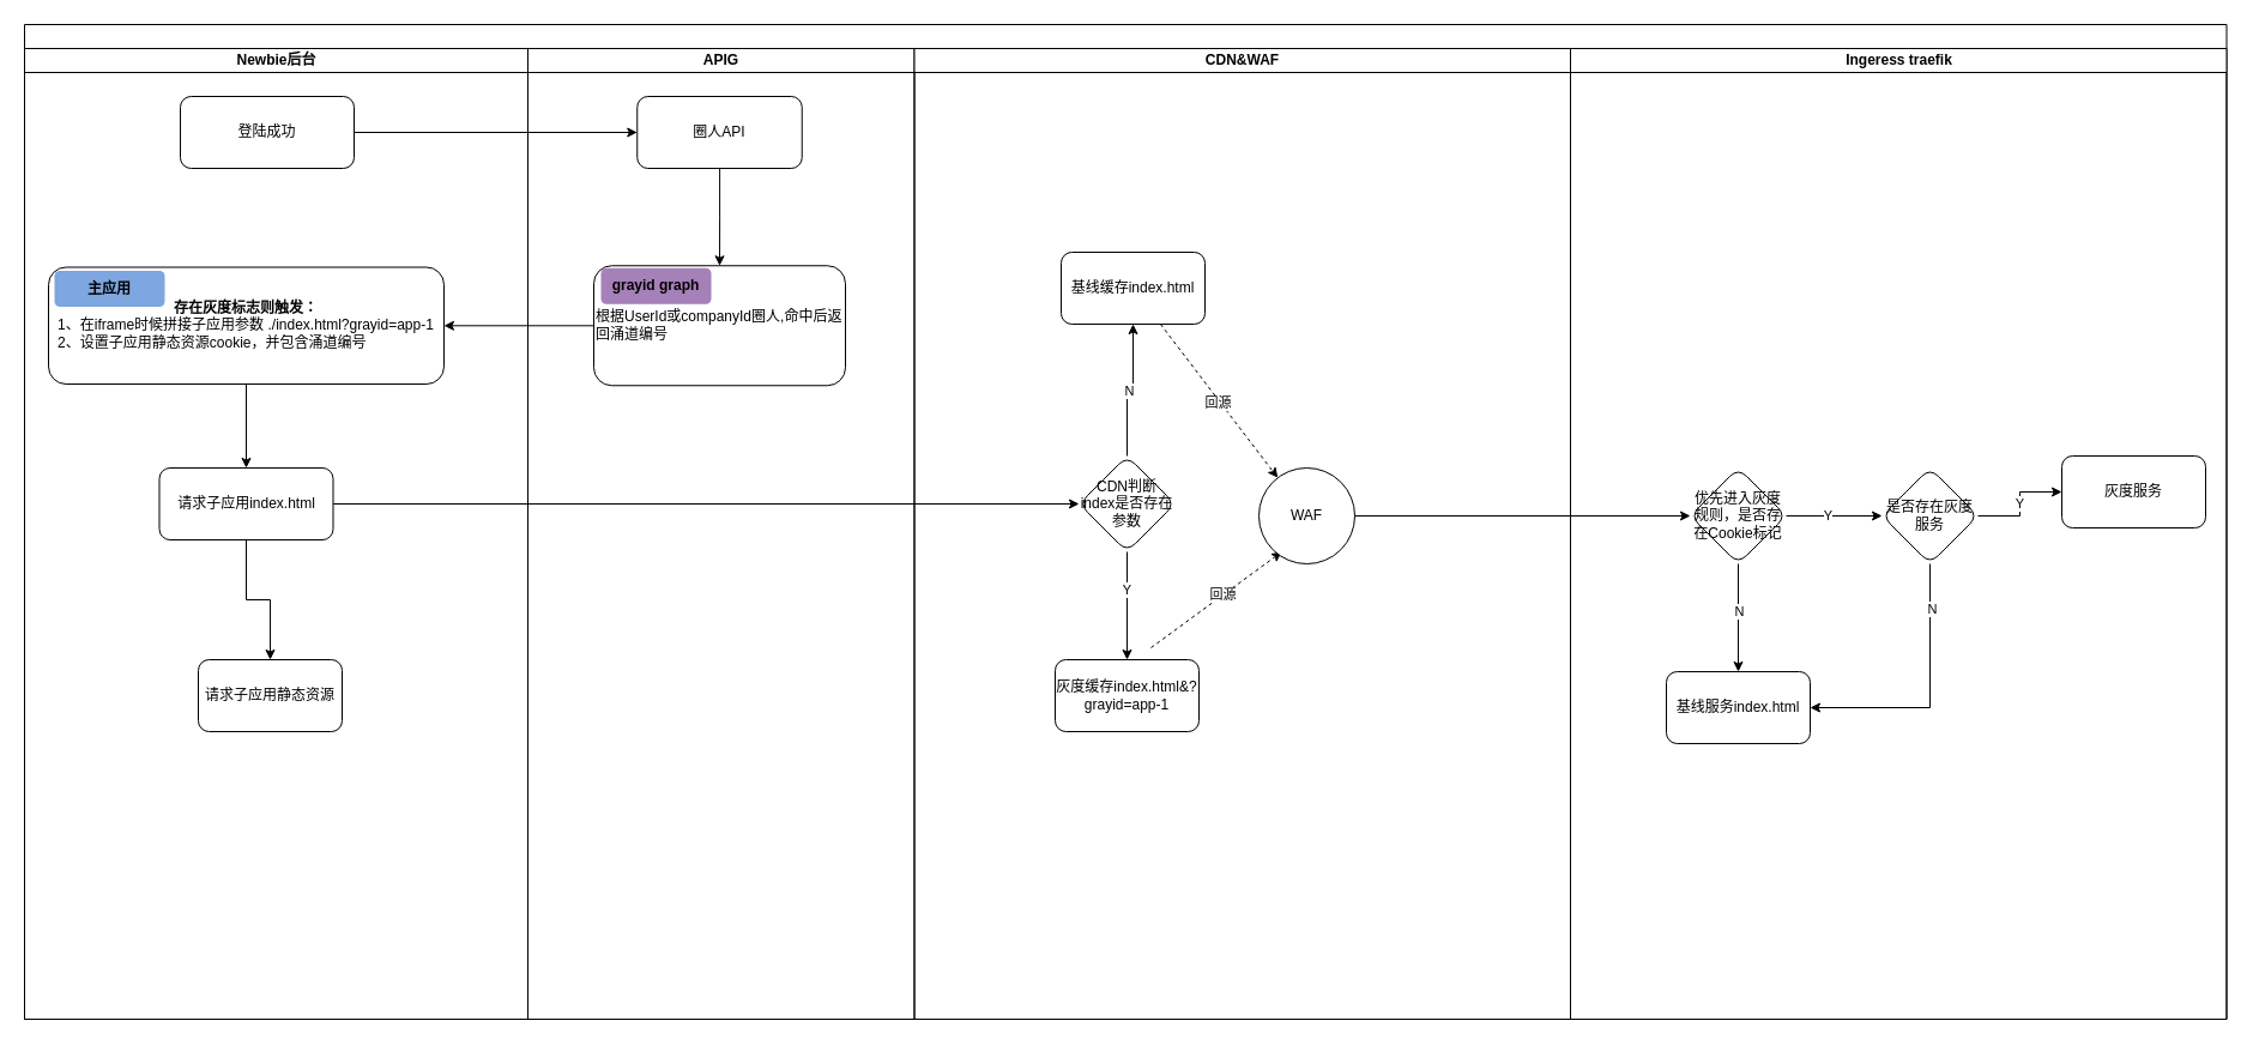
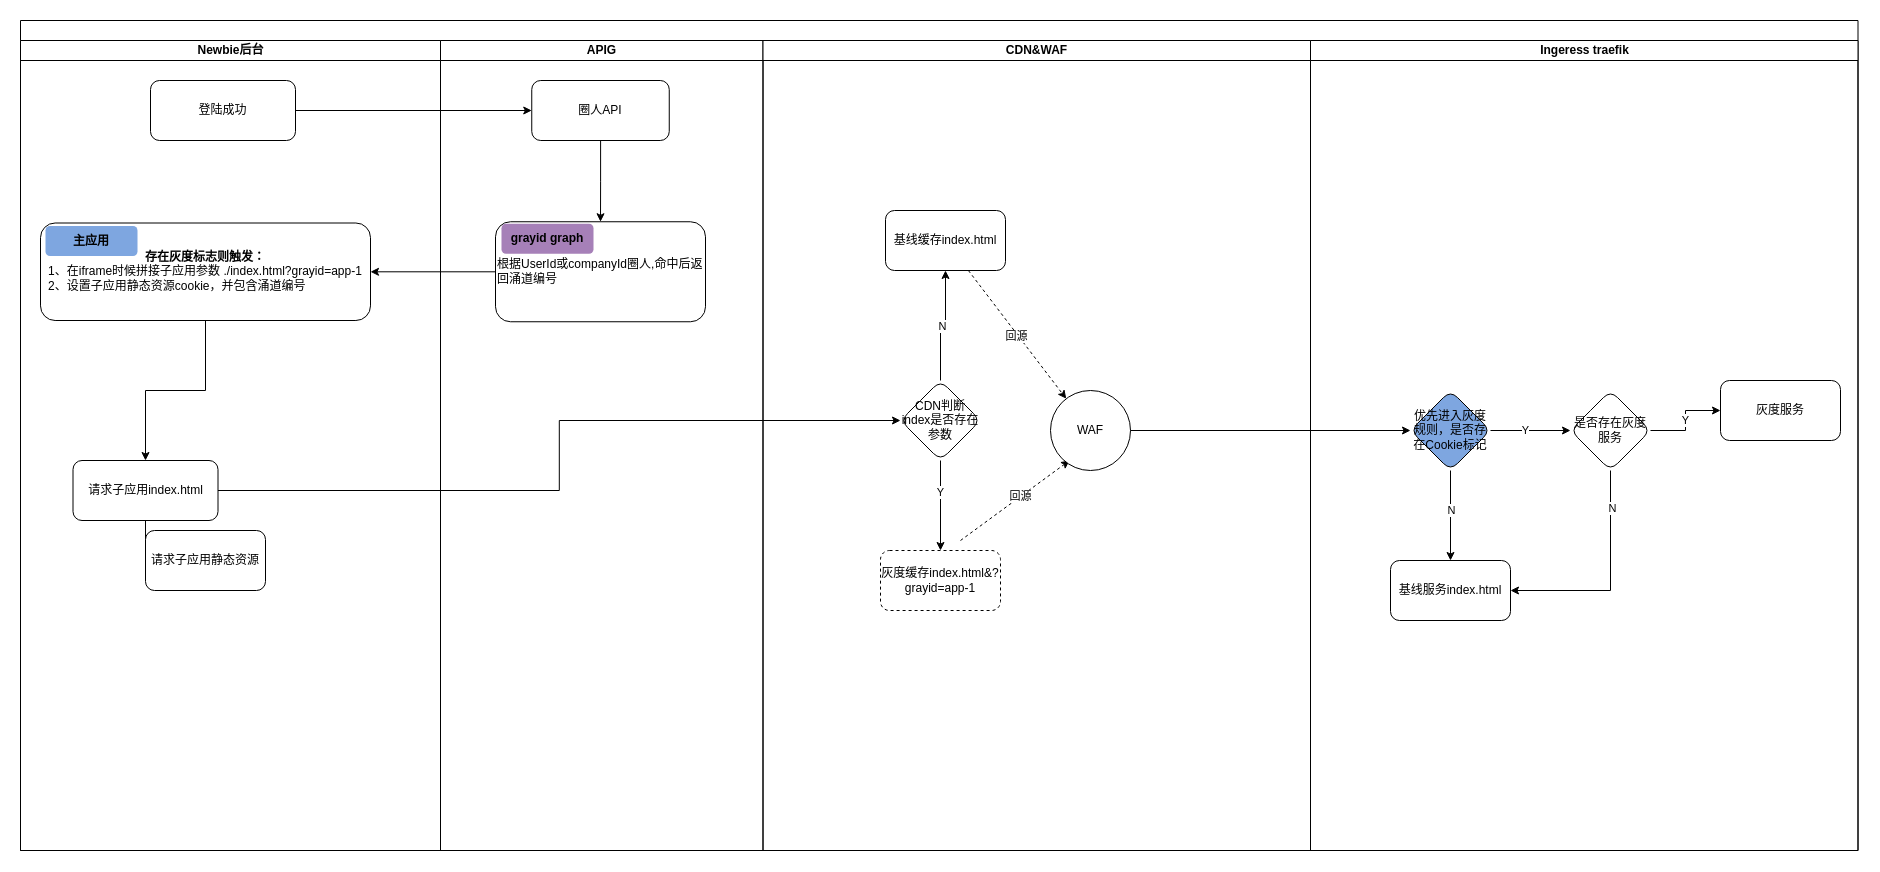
  <mxCell id="0" />
  <mxCell id="1" parent="0" />
  <mxCell id="2" value="" style="swimlane;childLayout=stackLayout;resizeParent=1;resizeParentMax=0;startSize=20;html=1;" vertex="1" parent="1"><mxGeometry x="20" y="20" width="1837.5" height="830" as="geometry" /></mxCell>
  <mxCell id="3" value="" style="edgeStyle=orthogonalEdgeStyle;rounded=0;orthogonalLoop=1;jettySize=auto;html=1;" edge="1" parent="2" source="6" target="15"><mxGeometry relative="1" as="geometry" /></mxCell>
  <mxCell id="4" value="" style="edgeStyle=orthogonalEdgeStyle;rounded=0;orthogonalLoop=1;jettySize=auto;html=1;" edge="1" parent="2" source="16" target="8"><mxGeometry relative="1" as="geometry" /></mxCell>
  <mxCell id="5" value="Newbie后台" style="swimlane;startSize=20;html=1;" vertex="1" parent="2"><mxGeometry y="20" width="420" height="810" as="geometry" /></mxCell>
  <mxCell id="6" value="登陆成功" style="rounded=1;whiteSpace=wrap;html=1;" vertex="1" parent="5"><mxGeometry x="130" y="40" width="145" height="60" as="geometry" /></mxCell>
  <mxCell id="7" style="edgeStyle=orthogonalEdgeStyle;rounded=0;orthogonalLoop=1;jettySize=auto;html=1;entryX=0.5;entryY=0;entryDx=0;entryDy=0;" edge="1" parent="5" source="8" target="10"><mxGeometry relative="1" as="geometry"><mxPoint x="185" y="340" as="targetPoint" /></mxGeometry></mxCell>
  <mxCell id="8" value="&lt;font style=&quot;font-size: 12px;&quot;&gt;&lt;b&gt;存在灰度标志则触发：&lt;br&gt;&lt;div style=&quot;text-align: left;&quot;&gt;&lt;span style=&quot;background-color: initial; font-weight: normal;&quot;&gt;1、在iframe时候拼接子应用参数 ./index.html?grayid=app-1&lt;/span&gt;&lt;/div&gt;&lt;/b&gt;&lt;/font&gt;&lt;div style=&quot;text-align: left;&quot;&gt;&lt;span style=&quot;background-color: initial;&quot;&gt;2、设置子应用静态资源cookie，并包含&lt;/span&gt;&lt;span style=&quot;background-color: initial;&quot;&gt;涌道编号&lt;/span&gt;&lt;/div&gt;" style="whiteSpace=wrap;html=1;rounded=1;" vertex="1" parent="5"><mxGeometry x="20" y="182.5" width="330" height="97.5" as="geometry" /></mxCell>
  <mxCell id="9" value="" style="edgeStyle=orthogonalEdgeStyle;rounded=0;orthogonalLoop=1;jettySize=auto;html=1;" edge="1" parent="5" source="10" target="12"><mxGeometry relative="1" as="geometry" /></mxCell>
- <mxCell id="10" value="请求子应用index.html" style="rounded=1;whiteSpace=wrap;html=1;" vertex="1" parent="5"><mxGeometry x="112.5" y="350" width="145" height="60" as="geometry" /></mxCell>
+ <mxCell id="10" value="请求子应用index.html" style="rounded=1;whiteSpace=wrap;html=1;" vertex="1" parent="5"><mxGeometry x="52.5" y="420" width="145" height="60" as="geometry" /></mxCell>
  <mxCell id="11" value="&lt;b&gt;主应用&lt;/b&gt;" style="text;html=1;strokeColor=none;fillColor=#7EA6E0;align=center;verticalAlign=middle;whiteSpace=wrap;rounded=1;" vertex="1" parent="5"><mxGeometry x="25" y="185.5" width="92" height="30" as="geometry" /></mxCell>
- <mxCell id="12" value="请求子应用静态资源" style="whiteSpace=wrap;html=1;rounded=1;" vertex="1" parent="5"><mxGeometry x="145" y="510" width="120" height="60" as="geometry" /></mxCell>
+ <mxCell id="12" value="请求子应用静态资源" style="whiteSpace=wrap;html=1;rounded=1;" vertex="1" parent="5"><mxGeometry x="125" y="490" width="120" height="60" as="geometry" /></mxCell>
  <mxCell id="13" value="APIG" style="swimlane;startSize=20;html=1;" vertex="1" parent="2"><mxGeometry x="420" y="20" width="322.5" height="810" as="geometry" /></mxCell>
  <mxCell id="14" value="" style="edgeStyle=orthogonalEdgeStyle;rounded=0;orthogonalLoop=1;jettySize=auto;html=1;" edge="1" parent="13" source="15" target="16"><mxGeometry relative="1" as="geometry" /></mxCell>
  <mxCell id="15" value="圈人API" style="rounded=1;whiteSpace=wrap;html=1;" vertex="1" parent="13"><mxGeometry x="91.25" y="40" width="137.5" height="60" as="geometry" /></mxCell>
  <mxCell id="16" value="根据UserId或companyId圈人,命中后返回涌道编号" style="rounded=1;whiteSpace=wrap;html=1;align=left;" vertex="1" parent="13"><mxGeometry x="55" y="181.25" width="210" height="100" as="geometry" /></mxCell>
  <mxCell id="17" value="&lt;b&gt;grayid graph&lt;/b&gt;" style="text;html=1;strokeColor=none;fillColor=#A680B8;align=center;verticalAlign=middle;whiteSpace=wrap;rounded=1;" vertex="1" parent="13"><mxGeometry x="61" y="183.25" width="92" height="30" as="geometry" /></mxCell>
  <mxCell id="18" value="" style="edgeStyle=orthogonalEdgeStyle;rounded=0;orthogonalLoop=1;jettySize=auto;html=1;" edge="1" parent="2" source="10" target="24"><mxGeometry relative="1" as="geometry" /></mxCell>
  <mxCell id="19" value="CDN&amp;amp;WAF" style="swimlane;startSize=20;html=1;" vertex="1" parent="2"><mxGeometry x="742.5" y="20" width="547.5" height="810" as="geometry" /></mxCell>
  <mxCell id="20" value="" style="edgeStyle=orthogonalEdgeStyle;rounded=0;orthogonalLoop=1;jettySize=auto;html=1;" edge="1" parent="19" source="24" target="27"><mxGeometry relative="1" as="geometry" /></mxCell>
  <mxCell id="21" value="Y" style="edgeLabel;html=1;align=center;verticalAlign=middle;resizable=0;points=[];" vertex="1" connectable="0" parent="20"><mxGeometry x="-0.311" y="-1" relative="1" as="geometry"><mxPoint as="offset" /></mxGeometry></mxCell>
  <mxCell id="22" value="" style="edgeStyle=orthogonalEdgeStyle;rounded=0;orthogonalLoop=1;jettySize=auto;html=1;" edge="1" parent="19" source="24" target="30"><mxGeometry relative="1" as="geometry" /></mxCell>
  <mxCell id="23" value="N" style="edgeLabel;html=1;align=center;verticalAlign=middle;resizable=0;points=[];" vertex="1" connectable="0" parent="22"><mxGeometry x="-0.022" relative="1" as="geometry"><mxPoint as="offset" /></mxGeometry></mxCell>
  <mxCell id="24" value="CDN判断index是否存在参数" style="rhombus;whiteSpace=wrap;html=1;rounded=1;" vertex="1" parent="19"><mxGeometry x="137.5" y="340" width="80" height="80" as="geometry" /></mxCell>
  <mxCell id="25" style="rounded=0;orthogonalLoop=1;jettySize=auto;html=1;entryX=0.5;entryY=1;entryDx=0;entryDy=0;dashed=1;" edge="1" parent="19"><mxGeometry relative="1" as="geometry"><mxPoint x="197.499" y="500" as="sourcePoint" /><mxPoint x="306.59" y="420" as="targetPoint" /></mxGeometry></mxCell>
  <mxCell id="26" value="回源" style="edgeLabel;html=1;align=center;verticalAlign=middle;resizable=0;points=[];" vertex="1" connectable="0" parent="25"><mxGeometry x="0.09" y="1" relative="1" as="geometry"><mxPoint as="offset" /></mxGeometry></mxCell>
- <mxCell id="27" value="灰度缓存index.html&amp;amp;?grayid=app-1" style="whiteSpace=wrap;html=1;rounded=1;" vertex="1" parent="19"><mxGeometry x="117.5" y="510" width="120" height="60" as="geometry" /></mxCell>
+ <mxCell id="27" value="灰度缓存index.html&amp;amp;?grayid=app-1" style="whiteSpace=wrap;html=1;rounded=1;dashed=1;" vertex="1" parent="19"><mxGeometry x="117.5" y="510" width="120" height="60" as="geometry" /></mxCell>
  <mxCell id="28" value="" style="rounded=0;orthogonalLoop=1;jettySize=auto;html=1;dashed=1;" edge="1" parent="19" source="30" target="31"><mxGeometry relative="1" as="geometry" /></mxCell>
  <mxCell id="29" value="回源" style="edgeLabel;html=1;align=center;verticalAlign=middle;resizable=0;points=[];" vertex="1" connectable="0" parent="28"><mxGeometry y="-2" relative="1" as="geometry"><mxPoint as="offset" /></mxGeometry></mxCell>
  <mxCell id="30" value="基线缓存index.html" style="whiteSpace=wrap;html=1;rounded=1;" vertex="1" parent="19"><mxGeometry x="122.5" y="170" width="120" height="60" as="geometry" /></mxCell>
  <mxCell id="31" value="WAF" style="ellipse;whiteSpace=wrap;html=1;rounded=1;" vertex="1" parent="19"><mxGeometry x="287.5" y="350" width="80" height="80" as="geometry" /></mxCell>
  <mxCell id="32" style="edgeStyle=orthogonalEdgeStyle;rounded=0;orthogonalLoop=1;jettySize=auto;html=1;entryX=0;entryY=0.5;entryDx=0;entryDy=0;" edge="1" parent="2" source="31" target="34"><mxGeometry relative="1" as="geometry" /></mxCell>
  <mxCell id="33" value="Ingeress traefik" style="swimlane;startSize=20;html=1;" vertex="1" parent="2"><mxGeometry x="1290" y="20" width="547.5" height="810" as="geometry" /></mxCell>
- <mxCell id="34" value="优先进入灰度规则，是否存在Cookie标记" style="rhombus;whiteSpace=wrap;html=1;rounded=1;" vertex="1" parent="33"><mxGeometry x="100" y="350" width="80" height="80" as="geometry" /></mxCell>
+ <mxCell id="34" value="优先进入灰度规则，是否存在Cookie标记" style="rhombus;whiteSpace=wrap;html=1;rounded=1;fillColor=#7ea6e0;" vertex="1" parent="33"><mxGeometry x="100" y="350" width="80" height="80" as="geometry" /></mxCell>
  <mxCell id="35" value="基线服务index.html" style="whiteSpace=wrap;html=1;rounded=1;" vertex="1" parent="33"><mxGeometry x="80" y="520" width="120" height="60" as="geometry" /></mxCell>
  <mxCell id="36" value="" style="edgeStyle=orthogonalEdgeStyle;rounded=0;orthogonalLoop=1;jettySize=auto;html=1;" edge="1" parent="33" source="34" target="35"><mxGeometry relative="1" as="geometry" /></mxCell>
  <mxCell id="37" value="N" style="edgeLabel;html=1;align=center;verticalAlign=middle;resizable=0;points=[];" vertex="1" connectable="0" parent="36"><mxGeometry x="-0.133" relative="1" as="geometry"><mxPoint as="offset" /></mxGeometry></mxCell>
  <mxCell id="38" style="edgeStyle=orthogonalEdgeStyle;rounded=0;orthogonalLoop=1;jettySize=auto;html=1;entryX=1;entryY=0.5;entryDx=0;entryDy=0;" edge="1" parent="33" source="40" target="35"><mxGeometry relative="1" as="geometry"><Array as="points"><mxPoint x="300" y="550" /></Array></mxGeometry></mxCell>
  <mxCell id="39" value="N" style="edgeLabel;html=1;align=center;verticalAlign=middle;resizable=0;points=[];" vertex="1" connectable="0" parent="38"><mxGeometry x="-0.664" y="1" relative="1" as="geometry"><mxPoint as="offset" /></mxGeometry></mxCell>
  <mxCell id="40" value="是否存在灰度服务" style="rhombus;whiteSpace=wrap;html=1;rounded=1;" vertex="1" parent="33"><mxGeometry x="260" y="350" width="80" height="80" as="geometry" /></mxCell>
  <mxCell id="41" value="" style="edgeStyle=orthogonalEdgeStyle;rounded=0;orthogonalLoop=1;jettySize=auto;html=1;" edge="1" parent="33" source="34" target="40"><mxGeometry relative="1" as="geometry" /></mxCell>
  <mxCell id="42" value="Y" style="edgeLabel;html=1;align=center;verticalAlign=middle;resizable=0;points=[];" vertex="1" connectable="0" parent="41"><mxGeometry x="-0.15" y="1" relative="1" as="geometry"><mxPoint as="offset" /></mxGeometry></mxCell>
  <mxCell id="43" value="灰度服务" style="whiteSpace=wrap;html=1;rounded=1;" vertex="1" parent="33"><mxGeometry x="410" y="340" width="120" height="60" as="geometry" /></mxCell>
  <mxCell id="44" value="Y" style="edgeStyle=orthogonalEdgeStyle;rounded=0;orthogonalLoop=1;jettySize=auto;html=1;" edge="1" parent="33" source="40" target="43"><mxGeometry relative="1" as="geometry" /></mxCell>
